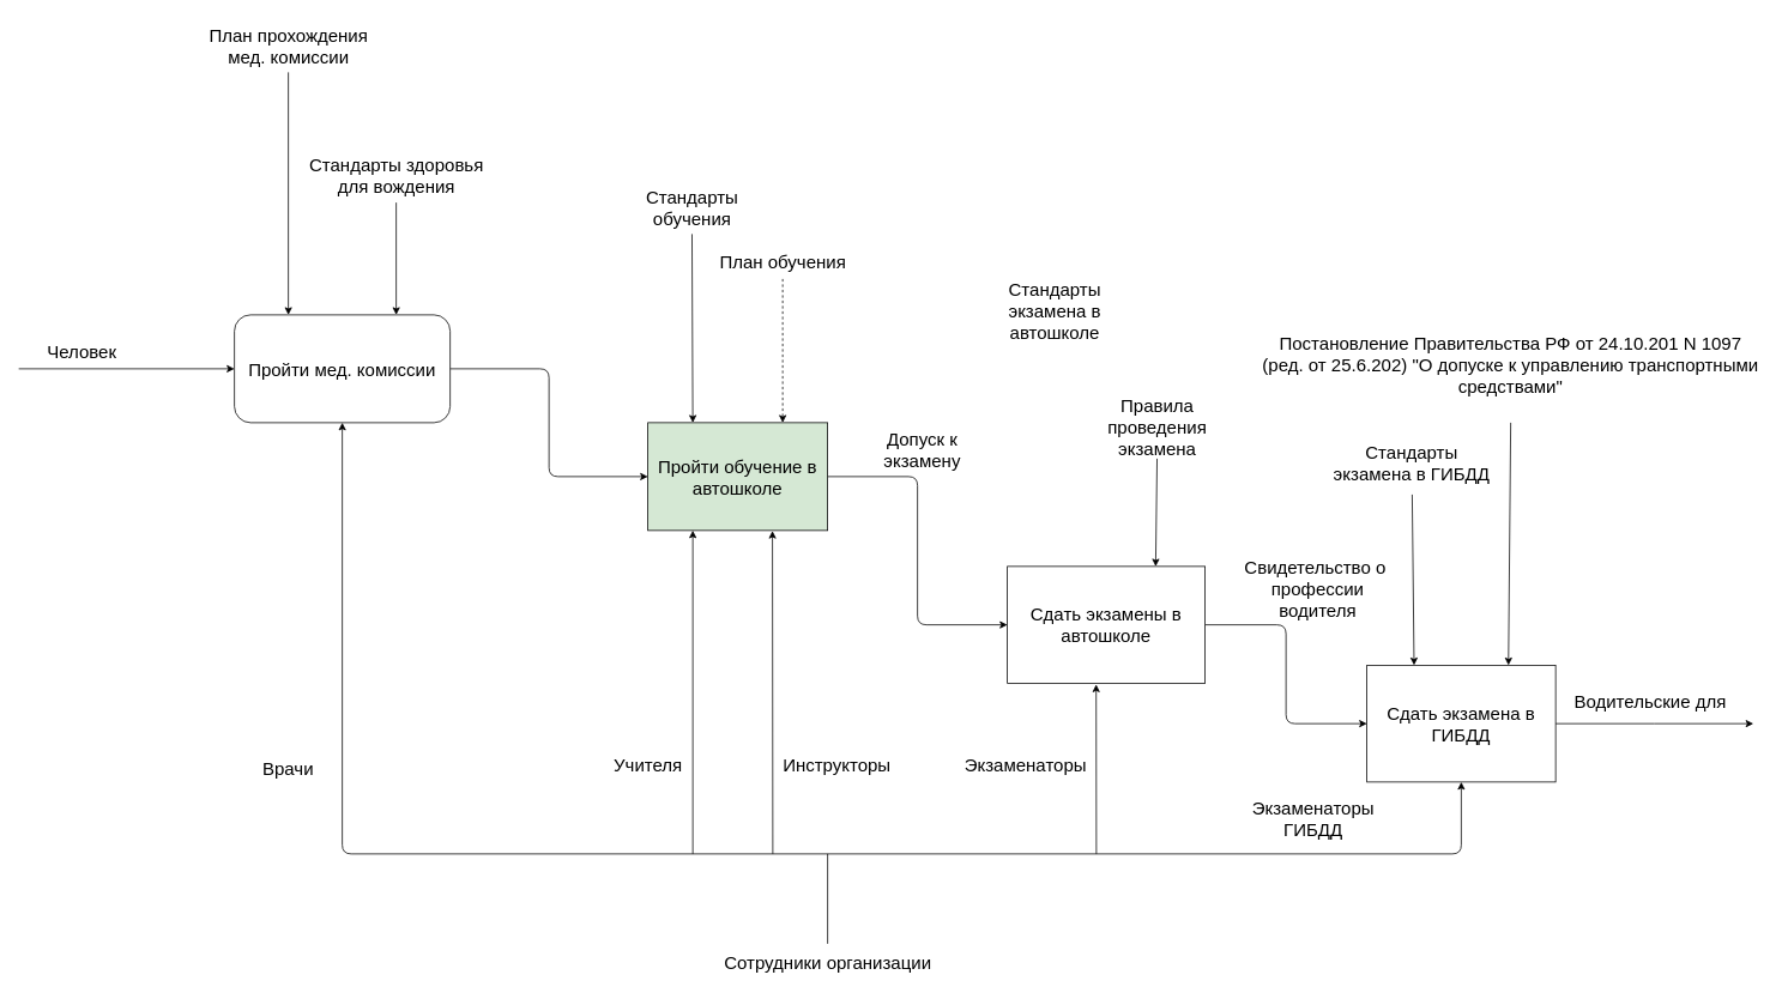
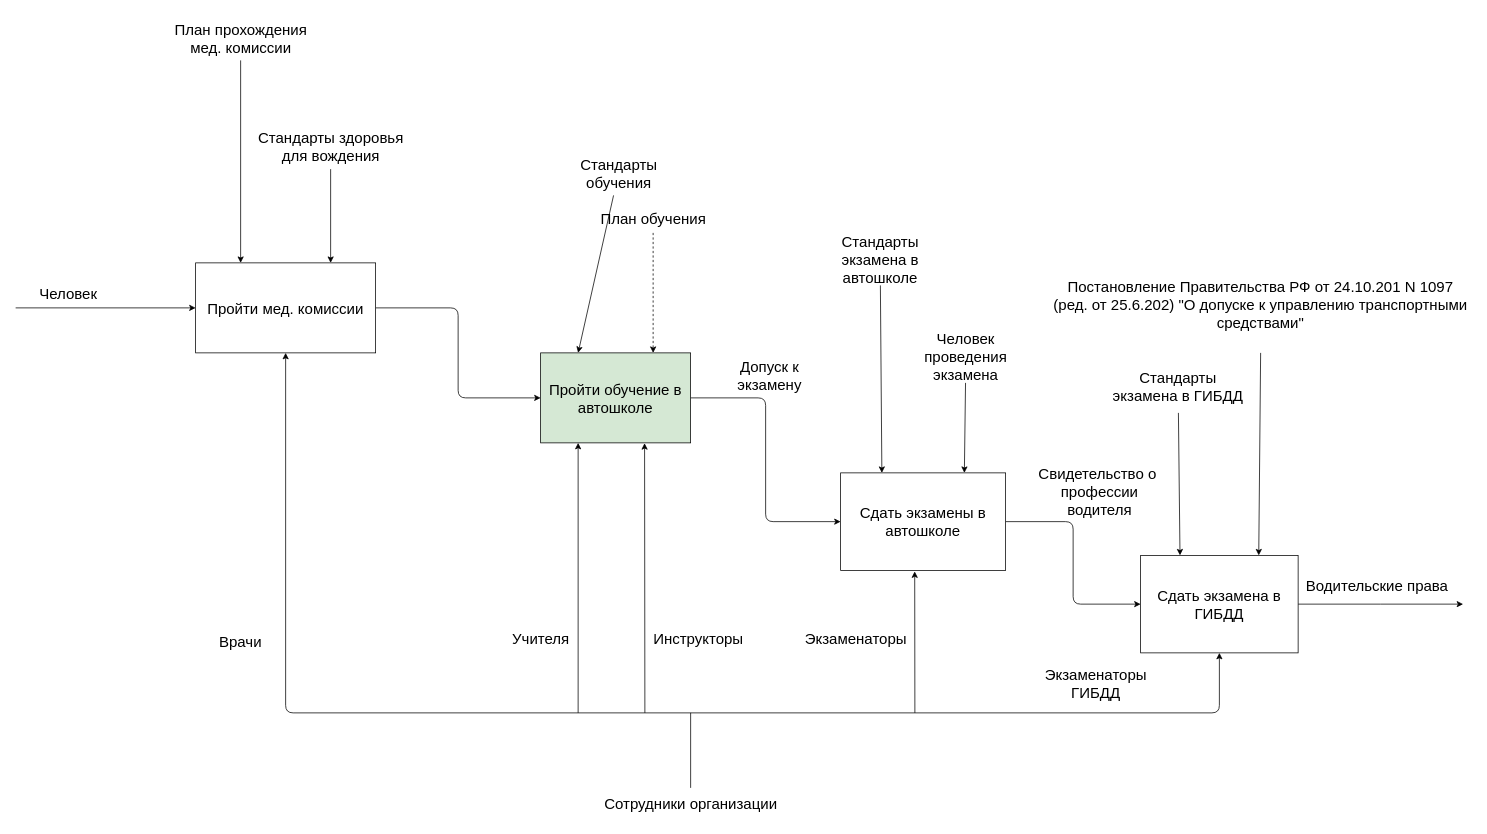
  <mxCell id="0" />
  <mxCell id="1" parent="0" />
  <mxCell id="2" style="edgeStyle=orthogonalEdgeStyle;rounded=1;orthogonalLoop=1;jettySize=auto;html=1;entryX=0;entryY=0.5;entryDx=0;entryDy=0;fontSize=20;" parent="1" source="3" target="8" edge="1"><mxGeometry relative="1" as="geometry" /></mxCell>
- <mxCell id="3" value="&lt;font style=&quot;font-size: 20px;&quot;&gt;Пройти мед. комиссии&lt;/font&gt;" style="whiteSpace=wrap;html=1;fontSize=20;rounded=1;" parent="1" vertex="1"><mxGeometry x="260" y="350" width="240" height="120" as="geometry" /></mxCell>
+ <mxCell id="3" value="&lt;font style=&quot;font-size: 20px;&quot;&gt;Пройти мед. комиссии&lt;/font&gt;" style="rounded=0;whiteSpace=wrap;html=1;fontSize=20;" parent="1" vertex="1"><mxGeometry x="260" y="350" width="240" height="120" as="geometry" /></mxCell>
  <mxCell id="4" value="" style="endArrow=classic;html=1;rounded=0;fontSize=15;entryX=0;entryY=0.5;entryDx=0;entryDy=0;" parent="1" target="3" edge="1"><mxGeometry width="50" height="50" relative="1" as="geometry"><mxPoint x="20" y="410" as="sourcePoint" /><mxPoint x="260" y="390" as="targetPoint" /></mxGeometry></mxCell>
  <mxCell id="5" value="" style="endArrow=classic;html=1;rounded=1;fontSize=15;startArrow=classic;startFill=1;endFill=1;exitX=0.5;exitY=1;exitDx=0;exitDy=0;entryX=0.5;entryY=1;entryDx=0;entryDy=0;" parent="1" source="3" target="28" edge="1"><mxGeometry width="50" height="50" relative="1" as="geometry"><mxPoint x="380" y="510" as="sourcePoint" /><mxPoint x="1620" y="960" as="targetPoint" /><Array as="points"><mxPoint x="380" y="950" /><mxPoint x="1625" y="950" /></Array></mxGeometry></mxCell>
  <mxCell id="6" value="Врачи" style="text;html=1;strokeColor=none;fillColor=none;align=center;verticalAlign=middle;whiteSpace=wrap;rounded=0;fontSize=20;" parent="1" vertex="1"><mxGeometry x="290" y="840" width="60" height="30" as="geometry" /></mxCell>
  <mxCell id="7" style="edgeStyle=orthogonalEdgeStyle;rounded=1;orthogonalLoop=1;jettySize=auto;html=1;entryX=0;entryY=0.5;entryDx=0;entryDy=0;fontSize=20;" parent="1" source="8" target="20" edge="1"><mxGeometry relative="1" as="geometry" /></mxCell>
  <mxCell id="8" value="Пройти обучение в автошколе" style="rounded=0;whiteSpace=wrap;html=1;fontSize=20;fillColor=#d5e8d4;" parent="1" vertex="1"><mxGeometry x="720" y="470" width="200" height="120" as="geometry" /></mxCell>
  <mxCell id="9" value="" style="endArrow=classic;html=1;rounded=0;fontSize=20;entryX=0.25;entryY=0;entryDx=0;entryDy=0;" parent="1" source="10" target="3" edge="1"><mxGeometry width="50" height="50" relative="1" as="geometry"><mxPoint x="300" y="230" as="sourcePoint" /><mxPoint x="730" y="420" as="targetPoint" /></mxGeometry></mxCell>
  <mxCell id="10" value="План прохождения &lt;br&gt;мед. комиссии" style="text;html=1;align=center;verticalAlign=middle;resizable=0;points=[];autosize=1;strokeColor=none;fillColor=none;fontSize=20;" parent="1" vertex="1"><mxGeometry x="220" y="20" width="200" height="60" as="geometry" /></mxCell>
  <mxCell id="11" value="" style="endArrow=classic;html=1;rounded=0;fontSize=20;entryX=0.75;entryY=0;entryDx=0;entryDy=0;" parent="1" source="12" target="3" edge="1"><mxGeometry width="50" height="50" relative="1" as="geometry"><mxPoint x="460" y="150" as="sourcePoint" /><mxPoint x="550" y="110" as="targetPoint" /></mxGeometry></mxCell>
  <mxCell id="12" value="Стандарты здоровья &lt;br&gt;для вождения" style="text;html=1;align=center;verticalAlign=middle;resizable=0;points=[];autosize=1;strokeColor=none;fillColor=none;fontSize=20;" parent="1" vertex="1"><mxGeometry x="330" y="165" width="220" height="60" as="geometry" /></mxCell>
  <mxCell id="13" value="" style="endArrow=classic;html=1;rounded=0;fontSize=20;entryX=0.25;entryY=1;entryDx=0;entryDy=0;" parent="1" target="8" edge="1"><mxGeometry width="50" height="50" relative="1" as="geometry"><mxPoint x="770" y="950" as="sourcePoint" /><mxPoint x="890" y="590" as="targetPoint" /></mxGeometry></mxCell>
  <mxCell id="14" value="Учителя" style="text;html=1;align=center;verticalAlign=middle;resizable=0;points=[];autosize=1;strokeColor=none;fillColor=none;fontSize=20;" parent="1" vertex="1"><mxGeometry x="670" y="830" width="100" height="40" as="geometry" /></mxCell>
  <mxCell id="15" value="" style="endArrow=classic;html=1;rounded=0;fontSize=20;entryX=0.693;entryY=1.004;entryDx=0;entryDy=0;entryPerimeter=0;" parent="1" target="8" edge="1"><mxGeometry width="50" height="50" relative="1" as="geometry"><mxPoint x="859" y="950" as="sourcePoint" /><mxPoint x="930" y="740" as="targetPoint" /></mxGeometry></mxCell>
  <mxCell id="16" value="Инструкторы" style="text;html=1;align=center;verticalAlign=middle;resizable=0;points=[];autosize=1;strokeColor=none;fillColor=none;fontSize=20;" parent="1" vertex="1"><mxGeometry x="860" y="830" width="140" height="40" as="geometry" /></mxCell>
  <mxCell id="17" value="" style="endArrow=classic;html=1;rounded=0;fontSize=20;entryX=0.25;entryY=0;entryDx=0;entryDy=0;" parent="1" source="18" target="8" edge="1"><mxGeometry width="50" height="50" relative="1" as="geometry"><mxPoint x="779" y="310" as="sourcePoint" /><mxPoint x="850" y="530" as="targetPoint" /></mxGeometry></mxCell>
- <mxCell id="18" value="Стандарты &lt;br&gt;обучения" style="text;html=1;align=center;verticalAlign=middle;resizable=0;points=[];autosize=1;strokeColor=none;fillColor=none;fontSize=20;" parent="1" vertex="1"><mxGeometry x="704" y="200" width="130" height="60" as="geometry" /></mxCell>
+ <mxCell id="18" value="Стандарты &lt;br&gt;обучения" style="text;html=1;align=center;verticalAlign=middle;resizable=0;points=[];autosize=1;strokeColor=none;fillColor=none;fontSize=20;" parent="1" vertex="1"><mxGeometry x="759" y="200" width="130" height="60" as="geometry" /></mxCell>
  <mxCell id="19" style="edgeStyle=orthogonalEdgeStyle;rounded=1;orthogonalLoop=1;jettySize=auto;html=1;entryX=0;entryY=0.5;entryDx=0;entryDy=0;fontSize=20;" parent="1" source="20" target="28" edge="1"><mxGeometry relative="1" as="geometry" /></mxCell>
  <mxCell id="20" value="Сдать экзамены в автошколе" style="rounded=0;whiteSpace=wrap;html=1;fontSize=20;" parent="1" vertex="1"><mxGeometry x="1120" y="630" width="220" height="130" as="geometry" /></mxCell>
  <mxCell id="21" value="" style="endArrow=classic;html=1;rounded=0;fontSize=20;entryX=0.449;entryY=1.011;entryDx=0;entryDy=0;entryPerimeter=0;" parent="1" target="20" edge="1"><mxGeometry width="50" height="50" relative="1" as="geometry"><mxPoint x="1219" y="950" as="sourcePoint" /><mxPoint x="980" y="710" as="targetPoint" /></mxGeometry></mxCell>
  <mxCell id="22" value="Человек" style="text;html=1;align=center;verticalAlign=middle;resizable=0;points=[];autosize=1;strokeColor=none;fillColor=none;fontSize=20;" parent="1" vertex="1"><mxGeometry x="40" y="370" width="100" height="40" as="geometry" /></mxCell>
  <mxCell id="23" value="" style="endArrow=classic;html=1;rounded=0;fontSize=20;entryX=0.75;entryY=0;entryDx=0;entryDy=0;dashed=1;" parent="1" source="24" target="8" edge="1"><mxGeometry width="50" height="50" relative="1" as="geometry"><mxPoint x="900" y="310" as="sourcePoint" /><mxPoint x="929.78" y="420" as="targetPoint" /></mxGeometry></mxCell>
  <mxCell id="24" value="&lt;font style=&quot;font-size: 20px;&quot;&gt;План обучения&lt;/font&gt;" style="text;html=1;align=center;verticalAlign=middle;resizable=0;points=[];autosize=1;strokeColor=none;fillColor=none;" parent="1" vertex="1"><mxGeometry x="790" y="270" width="160" height="40" as="geometry" /></mxCell>
  <mxCell id="25" value="Экзаменаторы" style="text;html=1;align=center;verticalAlign=middle;resizable=0;points=[];autosize=1;strokeColor=none;fillColor=none;fontSize=20;" parent="1" vertex="1"><mxGeometry x="1060" y="830" width="160" height="40" as="geometry" /></mxCell>
  <mxCell id="26" value="Допуск к &lt;br&gt;экзамену" style="text;html=1;align=center;verticalAlign=middle;resizable=0;points=[];autosize=1;strokeColor=none;fillColor=none;fontSize=20;" parent="1" vertex="1"><mxGeometry x="970" y="470" width="110" height="60" as="geometry" /></mxCell>
  <mxCell id="27" style="edgeStyle=orthogonalEdgeStyle;rounded=0;orthogonalLoop=1;jettySize=auto;html=1;fontSize=20;" parent="1" source="28" edge="1"><mxGeometry relative="1" as="geometry"><mxPoint x="1950" y="805" as="targetPoint" /></mxGeometry></mxCell>
  <mxCell id="28" value="Сдать экзамена в ГИБДД" style="rounded=0;whiteSpace=wrap;html=1;fontSize=20;" parent="1" vertex="1"><mxGeometry x="1520" y="740" width="210" height="130" as="geometry" /></mxCell>
  <mxCell id="29" value="Свидетельство о&amp;nbsp;&lt;br&gt;профессии&lt;br&gt;водителя" style="text;html=1;align=center;verticalAlign=middle;resizable=0;points=[];autosize=1;strokeColor=none;fillColor=none;fontSize=20;" parent="1" vertex="1"><mxGeometry x="1370" y="610" width="190" height="90" as="geometry" /></mxCell>
- <mxCell id="30" value="Водительские для" style="text;html=1;align=center;verticalAlign=middle;resizable=0;points=[];autosize=1;strokeColor=none;fillColor=none;fontSize=20;" parent="1" vertex="1"><mxGeometry x="1730" y="760" width="210" height="40" as="geometry" /></mxCell>
+ <mxCell id="30" value="Водительские права" style="text;html=1;align=center;verticalAlign=middle;resizable=0;points=[];autosize=1;strokeColor=none;fillColor=none;fontSize=20;" parent="1" vertex="1"><mxGeometry x="1730" y="760" width="210" height="40" as="geometry" /></mxCell>
  <mxCell id="31" value="Экзаменаторы &lt;br&gt;ГИБДД" style="text;html=1;align=center;verticalAlign=middle;resizable=0;points=[];autosize=1;strokeColor=none;fillColor=none;fontSize=20;" parent="1" vertex="1"><mxGeometry x="1380" y="880" width="160" height="60" as="geometry" /></mxCell>
  <mxCell id="32" value="" style="endArrow=none;html=1;rounded=0;fontSize=20;" parent="1" edge="1"><mxGeometry width="50" height="50" relative="1" as="geometry"><mxPoint x="920" y="1050" as="sourcePoint" /><mxPoint x="920" y="950" as="targetPoint" /></mxGeometry></mxCell>
  <mxCell id="33" value="Сотрудники организации" style="text;html=1;align=center;verticalAlign=middle;resizable=0;points=[];autosize=1;strokeColor=none;fillColor=none;fontSize=20;" parent="1" vertex="1"><mxGeometry x="795" y="1050" width="250" height="40" as="geometry" /></mxCell>
+ <mxCell id="34" value="" style="endArrow=classic;html=1;rounded=0;fontSize=20;entryX=0.25;entryY=0;entryDx=0;entryDy=0;exitX=0.5;exitY=1;exitDx=0;exitDy=0;" parent="1" source="35" target="20" edge="1"><mxGeometry width="50" height="50" relative="1" as="geometry"><mxPoint x="1170" y="350" as="sourcePoint" /><mxPoint x="880" y="480" as="targetPoint" /></mxGeometry></mxCell>
  <mxCell id="35" value="&lt;font style=&quot;font-size: 20px;&quot;&gt;Стандарты экзамена в автошколе&lt;/font&gt;" style="text;html=1;strokeColor=none;fillColor=none;align=center;verticalAlign=middle;whiteSpace=wrap;rounded=0;" parent="1" vertex="1"><mxGeometry x="1083" y="310" width="180" height="70" as="geometry" /></mxCell>
  <mxCell id="36" value="" style="endArrow=classic;html=1;rounded=0;fontSize=20;entryX=0.25;entryY=0;entryDx=0;entryDy=0;" parent="1" source="37" target="28" edge="1"><mxGeometry width="50" height="50" relative="1" as="geometry"><mxPoint x="1570" y="460" as="sourcePoint" /><mxPoint x="1185" y="640" as="targetPoint" /></mxGeometry></mxCell>
  <mxCell id="37" value="&lt;font style=&quot;font-size: 20px;&quot;&gt;Стандарты экзамена в ГИБДД&lt;/font&gt;" style="text;html=1;strokeColor=none;fillColor=none;align=center;verticalAlign=middle;whiteSpace=wrap;rounded=0;" parent="1" vertex="1"><mxGeometry x="1480" y="480" width="180" height="70" as="geometry" /></mxCell>
  <mxCell id="38" value="" style="endArrow=classic;html=1;rounded=0;fontSize=20;entryX=0.75;entryY=0;entryDx=0;entryDy=0;" parent="1" source="39" target="20" edge="1"><mxGeometry width="50" height="50" relative="1" as="geometry"><mxPoint x="1280" y="470" as="sourcePoint" /><mxPoint x="1185" y="640" as="targetPoint" /></mxGeometry></mxCell>
- <mxCell id="39" value="Правила проведения экзамена" style="text;html=1;strokeColor=none;fillColor=none;align=center;verticalAlign=middle;whiteSpace=wrap;rounded=0;fontSize=20;" parent="1" vertex="1"><mxGeometry x="1224" y="440" width="126" height="70" as="geometry" /></mxCell>
+ <mxCell id="39" value="Человек проведения экзамена" style="text;html=1;strokeColor=none;fillColor=none;align=center;verticalAlign=middle;whiteSpace=wrap;rounded=0;fontSize=20;" parent="1" vertex="1"><mxGeometry x="1224" y="440" width="126" height="70" as="geometry" /></mxCell>
  <mxCell id="40" value="&lt;p style=&quot;font-size: inherit; font-weight: inherit; margin: 0.67em 0px; color: rgb(0, 0, 0); font-style: normal; font-variant-ligatures: normal; font-variant-caps: normal; letter-spacing: normal; orphans: 2; text-indent: 0px; text-transform: none; widows: 2; word-spacing: 0px; -webkit-text-stroke-width: 0px; text-decoration-thickness: initial; text-decoration-style: initial; text-decoration-color: initial;&quot;&gt;Постановление Правительства РФ от 24.10.201 N 1097 (ред. от 25.6.202) &quot;О допуске к управлению транспортными средствами&quot;&lt;/p&gt;" style="text;whiteSpace=wrap;html=1;fontSize=20;align=center;" parent="1" vertex="1"><mxGeometry x="1400" y="350" width="560" height="120" as="geometry" /></mxCell>
  <mxCell id="41" value="" style="endArrow=classic;html=1;rounded=0;fontSize=20;entryX=0.75;entryY=0;entryDx=0;entryDy=0;exitX=0.5;exitY=1;exitDx=0;exitDy=0;" parent="1" source="40" target="28" edge="1"><mxGeometry width="50" height="50" relative="1" as="geometry"><mxPoint x="1580.287" y="480" as="sourcePoint" /><mxPoint x="1582.5" y="750" as="targetPoint" /></mxGeometry></mxCell>
